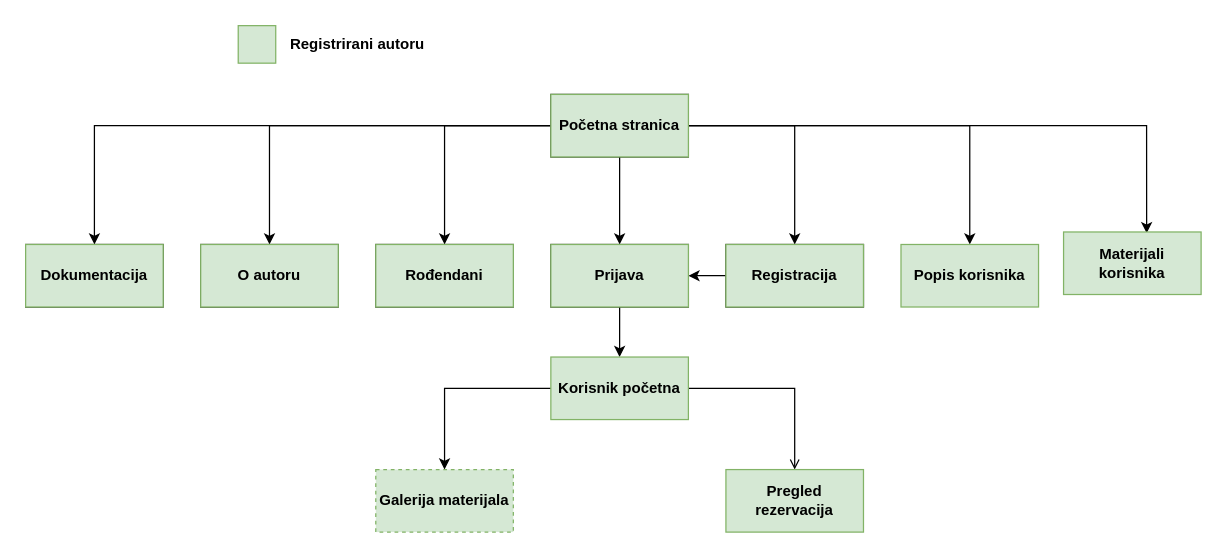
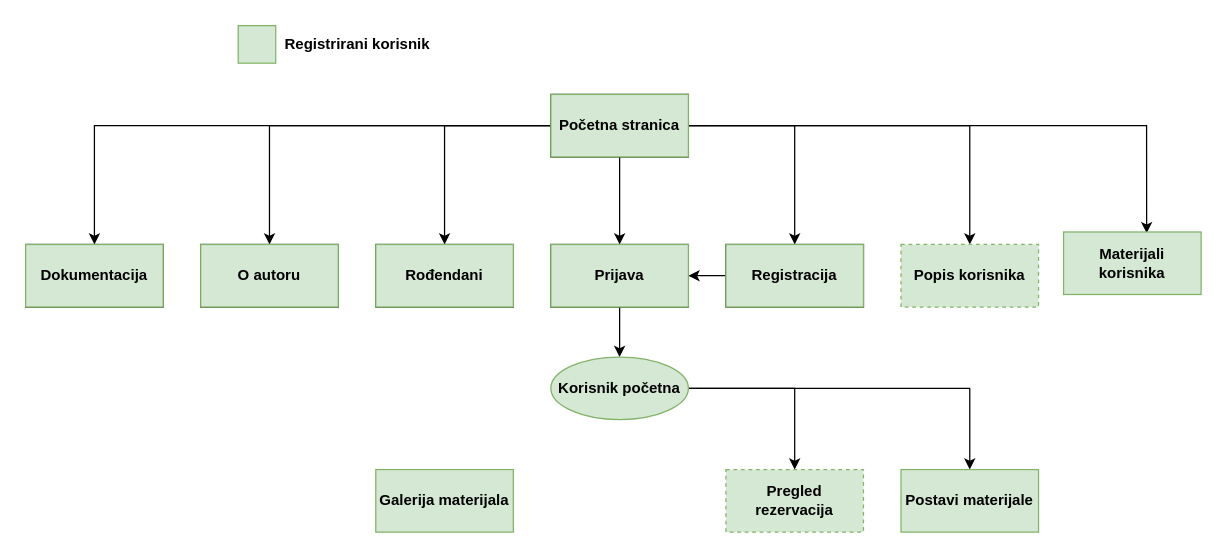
  <mxCell id="0" />
  <mxCell id="1" parent="0" />
  <mxCell id="2" style="edgeStyle=orthogonalEdgeStyle;rounded=0;orthogonalLoop=1;jettySize=auto;html=1;entryX=0.5;entryY=0;entryDx=0;entryDy=0;" parent="1" source="9" target="12" edge="1"><mxGeometry relative="1" as="geometry" /></mxCell>
  <mxCell id="3" style="edgeStyle=orthogonalEdgeStyle;rounded=0;orthogonalLoop=1;jettySize=auto;html=1;" parent="1" source="9" target="11" edge="1"><mxGeometry relative="1" as="geometry" /></mxCell>
  <mxCell id="4" style="edgeStyle=orthogonalEdgeStyle;rounded=0;orthogonalLoop=1;jettySize=auto;html=1;" parent="1" source="9" target="13" edge="1"><mxGeometry relative="1" as="geometry" /></mxCell>
  <mxCell id="5" style="edgeStyle=orthogonalEdgeStyle;rounded=0;orthogonalLoop=1;jettySize=auto;html=1;" parent="1" source="9" target="14" edge="1"><mxGeometry relative="1" as="geometry" /></mxCell>
  <mxCell id="6" style="edgeStyle=orthogonalEdgeStyle;rounded=0;orthogonalLoop=1;jettySize=auto;html=1;" parent="1" source="9" target="15" edge="1"><mxGeometry relative="1" as="geometry" /></mxCell>
  <mxCell id="7" style="edgeStyle=orthogonalEdgeStyle;rounded=0;orthogonalLoop=1;jettySize=auto;html=1;entryX=0.604;entryY=0.02;entryDx=0;entryDy=0;entryPerimeter=0;" parent="1" source="9" target="16" edge="1"><mxGeometry relative="1" as="geometry" /></mxCell>
  <mxCell id="8" style="edgeStyle=orthogonalEdgeStyle;rounded=0;orthogonalLoop=1;jettySize=auto;html=1;" parent="1" source="9" target="17" edge="1"><mxGeometry relative="1" as="geometry" /></mxCell>
  <mxCell id="9" value="Početna stranica" style="rounded=0;whiteSpace=wrap;html=1;" parent="1" vertex="1"><mxGeometry x="440" y="75" width="110" height="50" as="geometry" /></mxCell>
  <mxCell id="10" style="edgeStyle=orthogonalEdgeStyle;rounded=0;orthogonalLoop=1;jettySize=auto;html=1;" parent="1" source="11" target="12" edge="1"><mxGeometry relative="1" as="geometry" /></mxCell>
  <mxCell id="11" value="Registracija" style="rounded=0;whiteSpace=wrap;html=1;" parent="1" vertex="1"><mxGeometry x="580" y="195" width="110" height="50" as="geometry" /></mxCell>
  <mxCell id="12" value="Prijava" style="rounded=0;whiteSpace=wrap;html=1;" parent="1" vertex="1"><mxGeometry x="440" y="195" width="110" height="50" as="geometry" /></mxCell>
  <mxCell id="13" value="Dokumentacija" style="rounded=0;whiteSpace=wrap;html=1;" parent="1" vertex="1"><mxGeometry x="20" y="195" width="110" height="50" as="geometry" /></mxCell>
  <mxCell id="14" value="O autoru" style="rounded=0;whiteSpace=wrap;html=1;" parent="1" vertex="1"><mxGeometry x="160" y="195" width="110" height="50" as="geometry" /></mxCell>
- <mxCell id="15" value="Popis korisnika" style="rounded=0;whiteSpace=wrap;html=1;fillColor=#d5e8d4;strokeColor=#82b366;fontStyle=1" parent="1" vertex="1"><mxGeometry x="720" y="195" width="110" height="50" as="geometry" /></mxCell>
+ <mxCell id="15" value="Popis korisnika" style="rounded=0;whiteSpace=wrap;html=1;fillColor=#d5e8d4;strokeColor=#82b366;fontStyle=1;dashed=1;" parent="1" vertex="1"><mxGeometry x="720" y="195" width="110" height="50" as="geometry" /></mxCell>
  <mxCell id="16" value="Materijali korisnika" style="rounded=0;whiteSpace=wrap;html=1;fillColor=#d5e8d4;strokeColor=#82b366;fontStyle=1" parent="1" vertex="1"><mxGeometry x="850" y="185" width="110" height="50" as="geometry" /></mxCell>
  <mxCell id="17" value="Rođendani" style="rounded=0;whiteSpace=wrap;html=1;" parent="1" vertex="1"><mxGeometry x="300" y="195" width="110" height="50" as="geometry" /></mxCell>
- <mxCell id="18" value="Registrirani autoru" style="text;html=1;align=center;verticalAlign=middle;resizable=0;points=[];autosize=1;strokeColor=none;fontStyle=1" parent="1" vertex="1"><mxGeometry x="220" y="25" width="130" height="20" as="geometry" /></mxCell>
+ <mxCell id="18" value="Registrirani korisnik" style="text;html=1;align=center;verticalAlign=middle;resizable=0;points=[];autosize=1;strokeColor=none;fontStyle=1" parent="1" vertex="1"><mxGeometry x="220" y="25" width="130" height="20" as="geometry" /></mxCell>
  <mxCell id="19" value="" style="rounded=0;whiteSpace=wrap;html=1;fillColor=#d5e8d4;strokeColor=#82b366;" parent="1" vertex="1"><mxGeometry x="190" y="20" width="30" height="30" as="geometry" /></mxCell>
  <mxCell id="20" value="Početna stranica" style="rounded=0;whiteSpace=wrap;html=1;fillColor=#d5e8d4;strokeColor=#82b366;fontStyle=1" parent="1" vertex="1"><mxGeometry x="440" y="75" width="110" height="50" as="geometry" /></mxCell>
  <mxCell id="21" style="edgeStyle=orthogonalEdgeStyle;rounded=0;orthogonalLoop=1;jettySize=auto;html=1;entryX=0.5;entryY=0;entryDx=0;entryDy=0;" edge="1" parent="1" source="22" target="30"><mxGeometry relative="1" as="geometry" /></mxCell>
  <mxCell id="22" value="Prijava" style="rounded=0;whiteSpace=wrap;html=1;fillColor=#d5e8d4;strokeColor=#82b366;fontStyle=1" parent="1" vertex="1"><mxGeometry x="440" y="195" width="110" height="50" as="geometry" /></mxCell>
  <mxCell id="23" value="Rođendani" style="rounded=0;whiteSpace=wrap;html=1;fillColor=#d5e8d4;strokeColor=#82b366;fontStyle=1" parent="1" vertex="1"><mxGeometry x="300" y="195" width="110" height="50" as="geometry" /></mxCell>
  <mxCell id="24" value="O autoru" style="rounded=0;whiteSpace=wrap;html=1;fillColor=#d5e8d4;strokeColor=#82b366;fontStyle=1" parent="1" vertex="1"><mxGeometry x="160" y="195" width="110" height="50" as="geometry" /></mxCell>
  <mxCell id="25" value="Dokumentacija" style="rounded=0;whiteSpace=wrap;html=1;fillColor=#d5e8d4;strokeColor=#82b366;fontStyle=1" parent="1" vertex="1"><mxGeometry x="20" y="195" width="110" height="50" as="geometry" /></mxCell>
  <mxCell id="26" value="Registracija" style="rounded=0;whiteSpace=wrap;html=1;fillColor=#d5e8d4;strokeColor=#82b366;fontStyle=1" parent="1" vertex="1"><mxGeometry x="580" y="195" width="110" height="50" as="geometry" /></mxCell>
- <mxCell id="27" style="edgeStyle=orthogonalEdgeStyle;rounded=0;orthogonalLoop=1;jettySize=auto;html=1;entryX=0.5;entryY=0;entryDx=0;entryDy=0;endArrow=open;" edge="1" parent="1" source="30" target="31"><mxGeometry relative="1" as="geometry" /></mxCell>
- <mxCell id="29" style="edgeStyle=orthogonalEdgeStyle;rounded=0;orthogonalLoop=1;jettySize=auto;html=1;entryX=0.5;entryY=0;entryDx=0;entryDy=0;" edge="1" parent="1" source="30" target="33"><mxGeometry relative="1" as="geometry" /></mxCell>
- <mxCell id="30" value="Korisnik početna" style="rounded=0;whiteSpace=wrap;html=1;fillColor=#d5e8d4;strokeColor=#82b366;fontStyle=1" vertex="1" parent="1"><mxGeometry x="440" y="285" width="110" height="50" as="geometry" /></mxCell>
- <mxCell id="31" value="Pregled rezervacija" style="rounded=0;whiteSpace=wrap;html=1;fillColor=#d5e8d4;strokeColor=#82b366;fontStyle=1" vertex="1" parent="1"><mxGeometry x="580" y="375" width="110" height="50" as="geometry" /></mxCell>
- <mxCell id="33" value="Galerija materijala" style="rounded=0;whiteSpace=wrap;html=1;fillColor=#d5e8d4;strokeColor=#82b366;fontStyle=1;dashed=1;" vertex="1" parent="1"><mxGeometry x="300" y="375" width="110" height="50" as="geometry" /></mxCell>
+ <mxCell id="27" style="edgeStyle=orthogonalEdgeStyle;rounded=0;orthogonalLoop=1;jettySize=auto;html=1;entryX=0.5;entryY=0;entryDx=0;entryDy=0;" edge="1" parent="1" source="30" target="31"><mxGeometry relative="1" as="geometry" /></mxCell>
+ <mxCell id="28" style="edgeStyle=orthogonalEdgeStyle;rounded=0;orthogonalLoop=1;jettySize=auto;html=1;" edge="1" parent="1" source="30" target="32"><mxGeometry relative="1" as="geometry" /></mxCell>
+ <mxCell id="30" value="Korisnik početna" style="ellipse;whiteSpace=wrap;html=1;fillColor=#d5e8d4;strokeColor=#82b366;fontStyle=1;" vertex="1" parent="1"><mxGeometry x="440" y="285" width="110" height="50" as="geometry" /></mxCell>
+ <mxCell id="31" value="Pregled rezervacija" style="rounded=0;whiteSpace=wrap;html=1;fillColor=#d5e8d4;strokeColor=#82b366;fontStyle=1;dashed=1;" vertex="1" parent="1"><mxGeometry x="580" y="375" width="110" height="50" as="geometry" /></mxCell>
+ <mxCell id="32" value="Postavi materijale" style="rounded=0;whiteSpace=wrap;html=1;fillColor=#d5e8d4;strokeColor=#82b366;fontStyle=1" vertex="1" parent="1"><mxGeometry x="720" y="375" width="110" height="50" as="geometry" /></mxCell>
+ <mxCell id="33" value="Galerija materijala" style="rounded=0;whiteSpace=wrap;html=1;fillColor=#d5e8d4;strokeColor=#82b366;fontStyle=1" vertex="1" parent="1"><mxGeometry x="300" y="375" width="110" height="50" as="geometry" /></mxCell>
